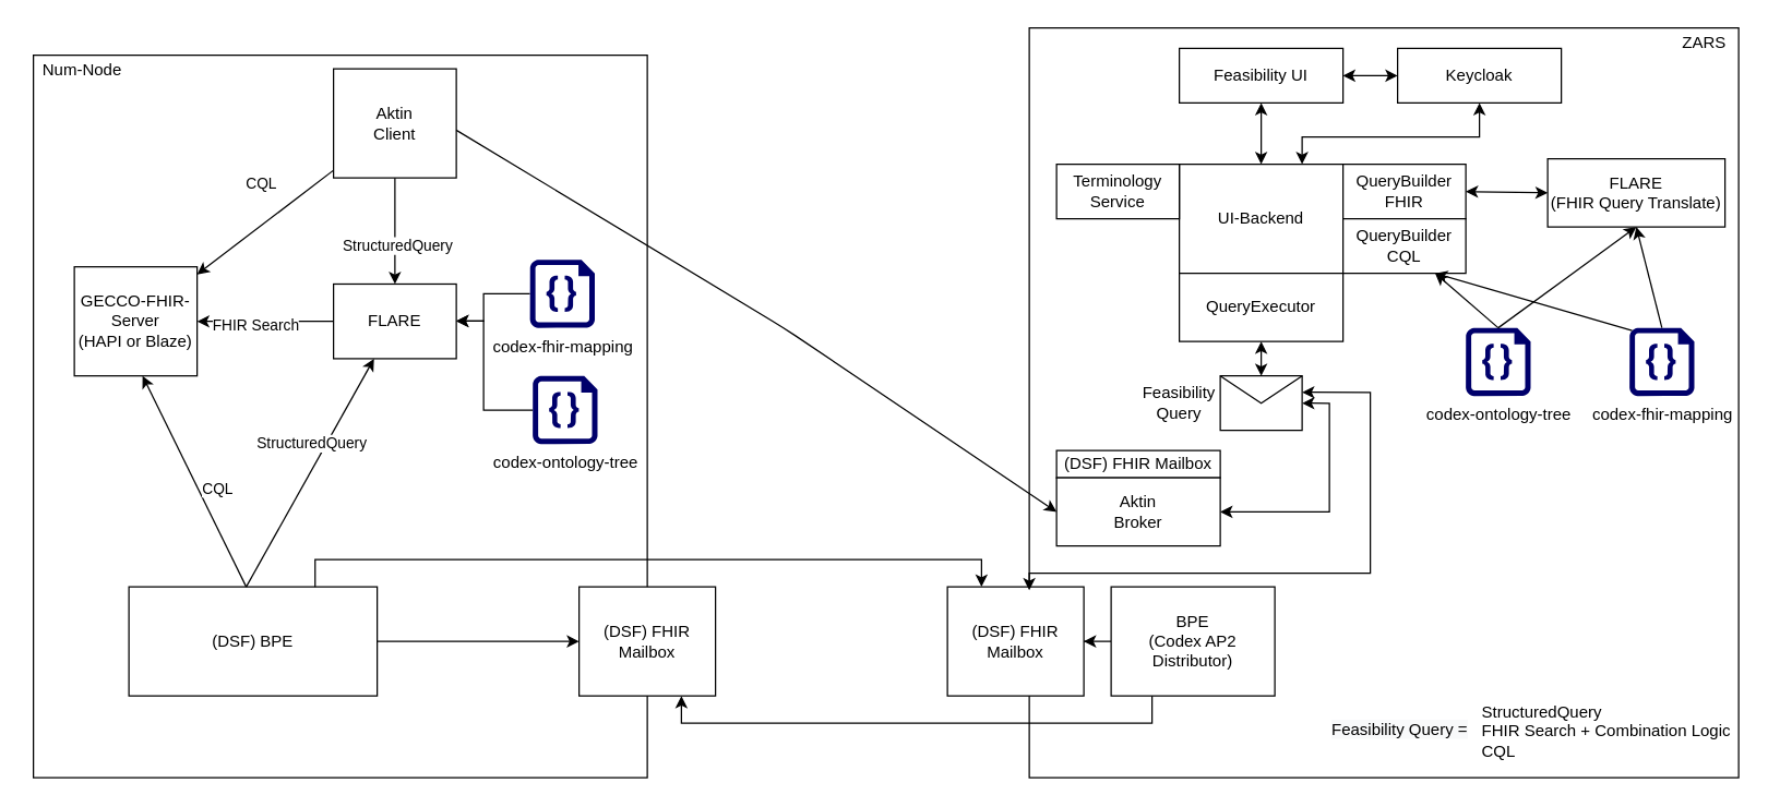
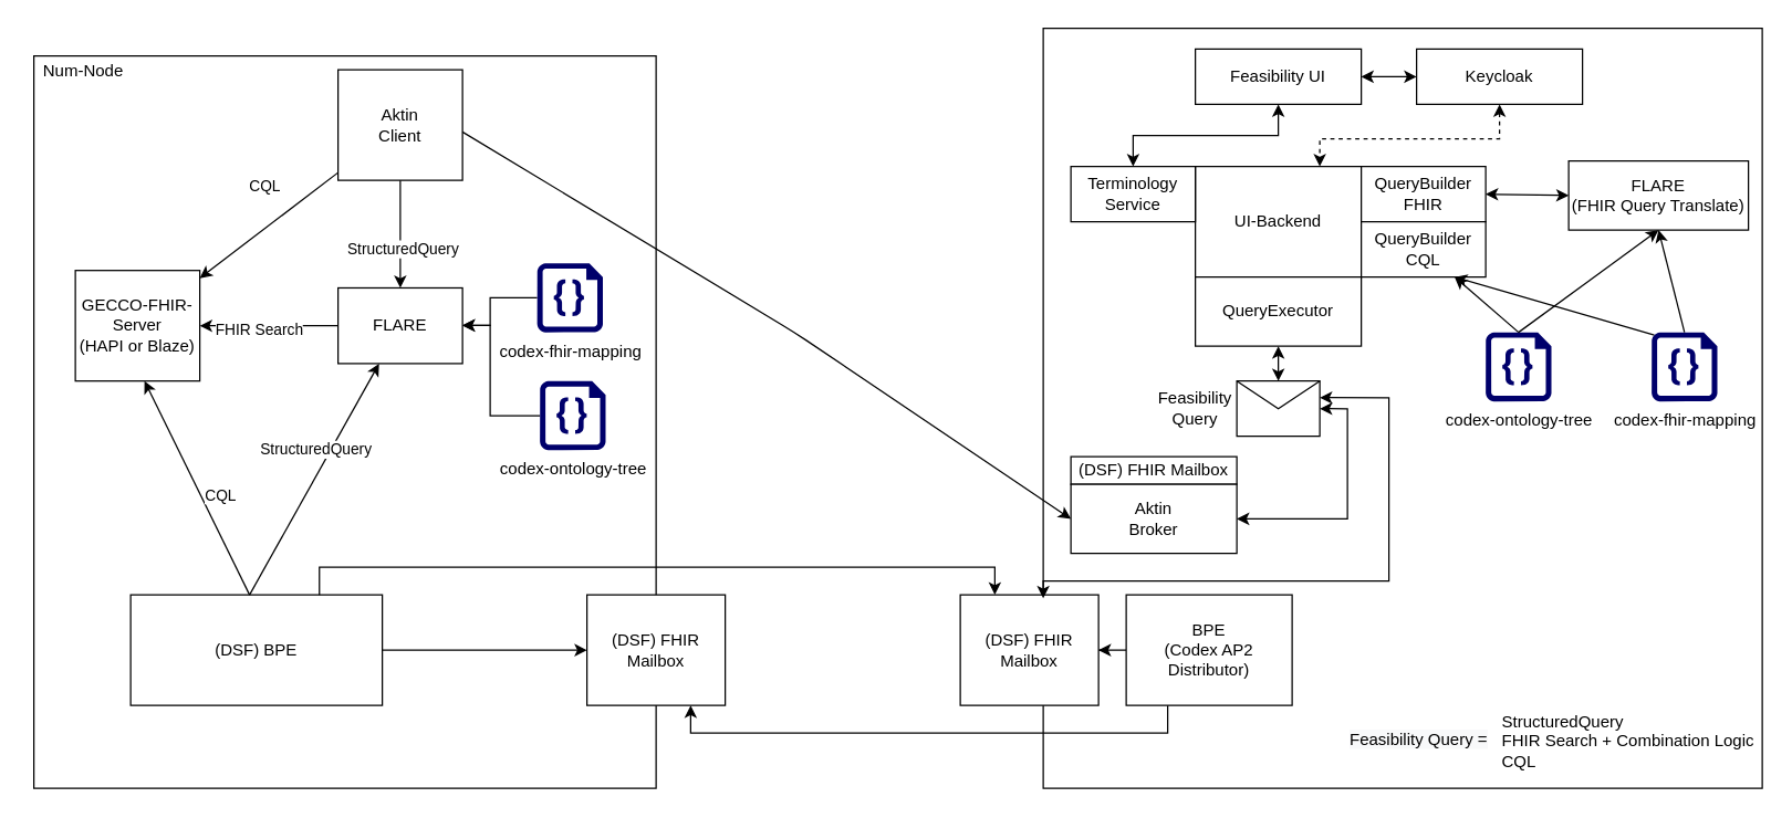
  <mxCell id="0" />
  <mxCell id="1" parent="0" />
  <mxCell id="2" value="" style="rounded=0;whiteSpace=wrap;html=1;" parent="1" vertex="1"><mxGeometry x="754" y="20" width="520" height="550" as="geometry" /></mxCell>
  <mxCell id="3" value="" style="rounded=0;whiteSpace=wrap;html=1;" parent="1" vertex="1"><mxGeometry x="24" y="40" width="450" height="530" as="geometry" /></mxCell>
  <mxCell id="4" value="(DSF) BPE" style="rounded=0;whiteSpace=wrap;html=1;" parent="1" vertex="1"><mxGeometry x="94" y="430" width="182" height="80" as="geometry" /></mxCell>
  <mxCell id="5" value="FLARE" style="rounded=0;whiteSpace=wrap;html=1;" parent="1" vertex="1"><mxGeometry x="244" y="207.88" width="90" height="54.75" as="geometry" /></mxCell>
  <mxCell id="6" value="GECCO-FHIR-Server&lt;br&gt;(HAPI or Blaze)" style="rounded=0;whiteSpace=wrap;html=1;" parent="1" vertex="1"><mxGeometry x="54" y="195.25" width="90" height="80" as="geometry" /></mxCell>
  <mxCell id="7" value="" style="endArrow=classic;html=1;exitX=0;exitY=0;exitDx=86;exitDy=0;exitPerimeter=0;" parent="1" source="4" target="5" edge="1"><mxGeometry width="50" height="50" relative="1" as="geometry"><mxPoint y="190.25" as="sourcePoint" x="-426" /><mxPoint x="257" y="240.25" as="targetPoint" /></mxGeometry></mxCell>
  <mxCell id="8" value="StructuredQuery" style="edgeLabel;html=1;align=center;verticalAlign=middle;resizable=0;points=[];" parent="7" vertex="1" connectable="0"><mxGeometry x="0.02" relative="1" as="geometry"><mxPoint y="-19.89" as="offset" /></mxGeometry></mxCell>
  <mxCell id="9" value="" style="endArrow=classic;html=1;exitX=0;exitY=0;exitDx=86;exitDy=0;exitPerimeter=0;entryX=0;entryY=0;entryDx=50;entryDy=80;entryPerimeter=0;" parent="1" source="4" target="6" edge="1"><mxGeometry width="50" height="50" relative="1" as="geometry"><mxPoint x="-236" y="170.25" as="sourcePoint" /><mxPoint x="-186" y="120.25" as="targetPoint" /></mxGeometry></mxCell>
  <mxCell id="10" value="CQL" style="edgeLabel;html=1;align=center;verticalAlign=middle;resizable=0;points=[];" parent="9" vertex="1" connectable="0"><mxGeometry x="0.346" y="1" relative="1" as="geometry"><mxPoint x="30.55" y="31.01" as="offset" /></mxGeometry></mxCell>
  <mxCell id="11" value="" style="endArrow=classic;html=1;" parent="1" source="5" target="6" edge="1"><mxGeometry width="50" height="50" relative="1" as="geometry"><mxPoint x="-236" y="170.25" as="sourcePoint" /><mxPoint x="-186" y="120.25" as="targetPoint" /></mxGeometry></mxCell>
  <mxCell id="12" value="FHIR Search" style="edgeLabel;html=1;align=center;verticalAlign=middle;resizable=0;points=[];" parent="11" vertex="1" connectable="0"><mxGeometry x="0.134" y="2" relative="1" as="geometry"><mxPoint as="offset" /></mxGeometry></mxCell>
  <mxCell id="13" value="Aktin&lt;br&gt;Client" style="rounded=0;whiteSpace=wrap;html=1;" parent="1" vertex="1"><mxGeometry x="244" y="50" width="90" height="80" as="geometry" /></mxCell>
  <mxCell id="14" value="" style="endArrow=classic;html=1;" parent="1" source="13" target="6" edge="1"><mxGeometry width="50" height="50" relative="1" as="geometry"><mxPoint x="140" y="337.75" as="sourcePoint" /><mxPoint x="142" y="200.25" as="targetPoint" /></mxGeometry></mxCell>
  <mxCell id="15" value="CQL" style="edgeLabel;html=1;align=center;verticalAlign=middle;resizable=0;points=[];" parent="14" vertex="1" connectable="0"><mxGeometry x="0.346" y="1" relative="1" as="geometry"><mxPoint x="12.98" y="-43.2" as="offset" /></mxGeometry></mxCell>
  <mxCell id="16" value="" style="endArrow=classic;html=1;" parent="1" source="13" target="5" edge="1"><mxGeometry width="50" height="50" relative="1" as="geometry"><mxPoint x="-236" y="170.25" as="sourcePoint" /><mxPoint x="-186" y="120.25" as="targetPoint" /></mxGeometry></mxCell>
  <mxCell id="17" value="StructuredQuery" style="edgeLabel;html=1;align=center;verticalAlign=middle;resizable=0;points=[];" parent="16" vertex="1" connectable="0"><mxGeometry x="0.256" y="1" relative="1" as="geometry"><mxPoint as="offset" /></mxGeometry></mxCell>
  <mxCell id="18" value="" style="endArrow=none;html=1;strokeWidth=1;fontSize=12;fontColor=#000000;startArrow=classic;startFill=1;endFill=0;" parent="1" source="23" target="4" edge="1"><mxGeometry width="50" height="50" relative="1" as="geometry"><mxPoint x="404" y="430.25" as="sourcePoint" /><mxPoint x="304" y="429.698" as="targetPoint" /></mxGeometry></mxCell>
  <mxCell id="19" value="" style="edgeStyle=orthogonalEdgeStyle;rounded=0;orthogonalLoop=1;jettySize=auto;html=1;startArrow=none;startFill=0;endArrow=classic;endFill=1;" parent="1" source="20" target="5" edge="1"><mxGeometry relative="1" as="geometry"><Array as="points"><mxPoint x="354" y="215" /><mxPoint x="354" y="235" /></Array></mxGeometry></mxCell>
  <mxCell id="20" value="codex-fhir-mapping" style="verticalLabelPosition=bottom;html=1;verticalAlign=top;align=center;strokeColor=none;shape=mxgraph.azure.code_file;pointerEvents=1;fillColor=#00006B;" parent="1" vertex="1"><mxGeometry x="388" y="190" width="47.5" height="50" as="geometry" /></mxCell>
  <mxCell id="21" value="" style="edgeStyle=orthogonalEdgeStyle;rounded=0;orthogonalLoop=1;jettySize=auto;html=1;startArrow=none;startFill=0;endArrow=classic;endFill=1;" parent="1" source="22" target="5" edge="1"><mxGeometry relative="1" as="geometry"><Array as="points"><mxPoint x="354" y="300" /><mxPoint x="354" y="235" /></Array></mxGeometry></mxCell>
  <mxCell id="22" value="codex-ontology-tree" style="verticalLabelPosition=bottom;html=1;verticalAlign=top;align=center;strokeColor=none;shape=mxgraph.azure.code_file;pointerEvents=1;fillColor=#00006B;" parent="1" vertex="1"><mxGeometry x="390" y="275.25" width="47.5" height="50" as="geometry" /></mxCell>
  <mxCell id="23" value="(DSF) FHIR &lt;br&gt;Mailbox" style="rounded=0;whiteSpace=wrap;html=1;" parent="1" vertex="1"><mxGeometry x="424" y="430" width="100" height="80" as="geometry" /></mxCell>
- <mxCell id="24" value="" style="edgeStyle=orthogonalEdgeStyle;rounded=0;orthogonalLoop=1;jettySize=auto;html=1;startArrow=classic;startFill=1;endArrow=classic;endFill=1;" parent="1" source="25" target="26" edge="1"><mxGeometry relative="1" as="geometry" /></mxCell>
+ <mxCell id="24" value="" style="edgeStyle=orthogonalEdgeStyle;rounded=0;orthogonalLoop=1;jettySize=auto;html=1;startArrow=classic;startFill=1;endArrow=classic;endFill=1;" parent="1" source="25" target="49" edge="1"><mxGeometry relative="1" as="geometry" /></mxCell>
  <mxCell id="25" value="Feasibility UI" style="rounded=0;whiteSpace=wrap;html=1;" parent="1" vertex="1"><mxGeometry x="864" y="35" width="120" height="40" as="geometry" /></mxCell>
  <mxCell id="26" value="UI-Backend" style="rounded=0;whiteSpace=wrap;html=1;" parent="1" vertex="1"><mxGeometry x="864" y="120" width="120" height="80" as="geometry" /></mxCell>
  <mxCell id="27" value="QueryBuilder&lt;br&gt;FHIR" style="rounded=0;whiteSpace=wrap;html=1;" parent="1" vertex="1"><mxGeometry x="984" y="120" width="90" height="40" as="geometry" /></mxCell>
  <mxCell id="28" value="FLARE&lt;br&gt;(FHIR Query Translate)" style="rounded=0;whiteSpace=wrap;html=1;" parent="1" vertex="1"><mxGeometry x="1134" y="116" width="130" height="50" as="geometry" /></mxCell>
  <mxCell id="29" value="QueryBuilder&lt;br&gt;CQL" style="rounded=0;whiteSpace=wrap;html=1;" parent="1" vertex="1"><mxGeometry x="984" y="160" width="90" height="40" as="geometry" /></mxCell>
  <mxCell id="30" value="codex-fhir-mapping" style="verticalLabelPosition=bottom;html=1;verticalAlign=top;align=center;strokeColor=none;shape=mxgraph.azure.code_file;pointerEvents=1;fillColor=#00006B;" parent="1" vertex="1"><mxGeometry x="1194" y="240" width="47.5" height="50" as="geometry" /></mxCell>
  <mxCell id="31" value="codex-ontology-tree" style="verticalLabelPosition=bottom;html=1;verticalAlign=top;align=center;strokeColor=none;shape=mxgraph.azure.code_file;pointerEvents=1;fillColor=#00006B;" parent="1" vertex="1"><mxGeometry x="1074" y="240" width="47.5" height="50" as="geometry" /></mxCell>
  <mxCell id="32" value="" style="endArrow=classic;html=1;exitX=0.5;exitY=0;exitDx=0;exitDy=0;exitPerimeter=0;entryX=0.75;entryY=1;entryDx=0;entryDy=0;" parent="1" source="31" target="29" edge="1"><mxGeometry width="50" height="50" relative="1" as="geometry"><mxPoint x="1004" y="180" as="sourcePoint" /><mxPoint x="1054" y="130" as="targetPoint" /></mxGeometry></mxCell>
  <mxCell id="33" value="" style="endArrow=classic;html=1;exitX=0.04;exitY=0.04;exitDx=0;exitDy=0;exitPerimeter=0;entryX=0.75;entryY=1;entryDx=0;entryDy=0;" parent="1" source="30" target="29" edge="1"><mxGeometry width="50" height="50" relative="1" as="geometry"><mxPoint x="1107.75" y="250" as="sourcePoint" /><mxPoint x="1061.5" y="210" as="targetPoint" /></mxGeometry></mxCell>
  <mxCell id="34" value="" style="endArrow=classic;html=1;exitX=0.5;exitY=0;exitDx=0;exitDy=0;exitPerimeter=0;entryX=0.5;entryY=1;entryDx=0;entryDy=0;" parent="1" source="30" target="28" edge="1"><mxGeometry width="50" height="50" relative="1" as="geometry"><mxPoint x="1205.9" y="252" as="sourcePoint" /><mxPoint x="1061.5" y="210" as="targetPoint" /></mxGeometry></mxCell>
  <mxCell id="35" value="" style="endArrow=classic;html=1;exitX=0.5;exitY=0;exitDx=0;exitDy=0;exitPerimeter=0;entryX=0.5;entryY=1;entryDx=0;entryDy=0;" parent="1" source="31" target="28" edge="1"><mxGeometry width="50" height="50" relative="1" as="geometry"><mxPoint x="1107.75" y="250" as="sourcePoint" /><mxPoint x="1061.5" y="210" as="targetPoint" /></mxGeometry></mxCell>
  <mxCell id="36" value="" style="endArrow=classic;startArrow=classic;html=1;entryX=0;entryY=0.5;entryDx=0;entryDy=0;exitX=1;exitY=0.5;exitDx=0;exitDy=0;" parent="1" source="27" target="28" edge="1"><mxGeometry width="50" height="50" relative="1" as="geometry"><mxPoint x="1004" y="180" as="sourcePoint" /><mxPoint x="1054" y="130" as="targetPoint" /></mxGeometry></mxCell>
  <mxCell id="37" style="edgeStyle=orthogonalEdgeStyle;rounded=0;orthogonalLoop=1;jettySize=auto;html=1;exitX=1;exitY=0.5;exitDx=0;exitDy=0;entryX=1;entryY=0.5;entryDx=0;entryDy=0;startArrow=classic;startFill=1;" parent="1" source="38" target="45" edge="1"><mxGeometry relative="1" as="geometry" /></mxCell>
  <mxCell id="38" value="" style="shape=message;html=1;whiteSpace=wrap;html=1;outlineConnect=0;" parent="1" vertex="1"><mxGeometry x="894" y="275.25" width="60" height="40" as="geometry" /></mxCell>
  <mxCell id="39" value="StructuredQuery&lt;br&gt;FHIR Search + Combination Logic&lt;br&gt;CQL" style="text;html=1;strokeColor=none;fillColor=none;align=left;verticalAlign=middle;whiteSpace=wrap;rounded=0;" parent="1" vertex="1"><mxGeometry x="1084" y="510" width="190" height="51" as="geometry" /></mxCell>
  <mxCell id="40" value="QueryExecutor" style="rounded=0;whiteSpace=wrap;html=1;" parent="1" vertex="1"><mxGeometry x="864" y="200" width="120" height="50" as="geometry" /></mxCell>
  <mxCell id="41" value="" style="endArrow=classic;startArrow=classic;html=1;entryX=0.5;entryY=1;entryDx=0;entryDy=0;" parent="1" source="38" target="40" edge="1"><mxGeometry width="50" height="50" relative="1" as="geometry"><mxPoint x="834" y="170" as="sourcePoint" /><mxPoint x="884" y="120" as="targetPoint" /></mxGeometry></mxCell>
  <mxCell id="42" value="" style="edgeStyle=orthogonalEdgeStyle;rounded=0;orthogonalLoop=1;jettySize=auto;html=1;startArrow=none;startFill=0;endArrow=classic;endFill=1;" parent="1" source="43" target="46" edge="1"><mxGeometry relative="1" as="geometry" /></mxCell>
  <mxCell id="43" value="BPE &lt;br&gt;(Codex AP2 Distributor)" style="rounded=0;whiteSpace=wrap;html=1;" parent="1" vertex="1"><mxGeometry x="814" y="430" width="120" height="80" as="geometry" /></mxCell>
  <mxCell id="44" value="(DSF) FHIR Mailbox" style="rounded=0;whiteSpace=wrap;html=1;" parent="1" vertex="1"><mxGeometry x="774" y="330" width="120" height="20" as="geometry" /></mxCell>
  <mxCell id="45" value="Aktin&lt;br&gt;Broker" style="rounded=0;whiteSpace=wrap;html=1;" parent="1" vertex="1"><mxGeometry x="774" y="350" width="120" height="50" as="geometry" /></mxCell>
  <mxCell id="46" value="(DSF) FHIR &lt;br&gt;Mailbox" style="rounded=0;whiteSpace=wrap;html=1;" parent="1" vertex="1"><mxGeometry x="694" y="430" width="100" height="80" as="geometry" /></mxCell>
  <mxCell id="47" style="edgeStyle=orthogonalEdgeStyle;rounded=0;orthogonalLoop=1;jettySize=auto;html=1;exitX=1;exitY=0.3;exitDx=0;exitDy=0;entryX=0;entryY=0.75;entryDx=0;entryDy=0;startArrow=classic;startFill=1;" parent="1" source="38" target="2" edge="1"><mxGeometry relative="1" as="geometry"><mxPoint x="1044" y="360.08" as="sourcePoint" /><mxPoint x="1024" y="449.83" as="targetPoint" /><Array as="points"><mxPoint x="1004" y="287" /><mxPoint x="1004" y="420" /><mxPoint x="754" y="420" /></Array></mxGeometry></mxCell>
  <mxCell id="48" value="" style="endArrow=classic;html=1;exitX=0;exitY=0;exitDx=90;exitDy=45;exitPerimeter=0;entryX=0;entryY=0.5;entryDx=0;entryDy=0;" parent="1" source="13" target="45" edge="1"><mxGeometry width="50" height="50" relative="1" as="geometry"><mxPoint x="614" y="340" as="sourcePoint" /><mxPoint x="664" y="290" as="targetPoint" /><Array as="points"><mxPoint x="574" y="240" /></Array></mxGeometry></mxCell>
  <mxCell id="49" value="Terminology&lt;br&gt;Service" style="rounded=0;whiteSpace=wrap;html=1;" parent="1" vertex="1"><mxGeometry x="774" y="120" width="90" height="40" as="geometry" /></mxCell>
  <mxCell id="50" value="" style="edgeStyle=orthogonalEdgeStyle;rounded=0;orthogonalLoop=1;jettySize=auto;html=1;startArrow=none;startFill=0;endArrow=classic;endFill=1;entryX=0.75;entryY=1;entryDx=0;entryDy=0;exitX=0.25;exitY=1;exitDx=0;exitDy=0;" parent="1" source="43" target="23" edge="1"><mxGeometry relative="1" as="geometry"><mxPoint x="824" y="480" as="sourcePoint" /><mxPoint x="784" y="480" as="targetPoint" /></mxGeometry></mxCell>
  <mxCell id="51" value="" style="edgeStyle=orthogonalEdgeStyle;rounded=0;orthogonalLoop=1;jettySize=auto;html=1;startArrow=none;startFill=0;endArrow=classic;endFill=1;entryX=0.25;entryY=0;entryDx=0;entryDy=0;exitX=0.75;exitY=0;exitDx=0;exitDy=0;" parent="1" source="4" target="46" edge="1"><mxGeometry relative="1" as="geometry"><mxPoint x="854" y="520" as="sourcePoint" /><mxPoint x="549" y="520" as="targetPoint" /><Array as="points"><mxPoint x="231" y="410" /><mxPoint x="719" y="410" /></Array></mxGeometry></mxCell>
  <mxCell id="52" value="Num-Node" style="text;html=1;strokeColor=none;fillColor=none;align=center;verticalAlign=middle;whiteSpace=wrap;rounded=0;" parent="1" vertex="1"><mxGeometry x="20" y="41" width="80" height="20" as="geometry" /></mxCell>
- <mxCell id="53" value="ZARS" style="text;html=1;strokeColor=none;fillColor=none;align=center;verticalAlign=middle;whiteSpace=wrap;rounded=0;" parent="1" vertex="1"><mxGeometry x="1224" y="21" width="50" height="20" as="geometry" /></mxCell>
  <mxCell id="54" value="Feasibility Query" style="text;html=1;strokeColor=none;fillColor=none;align=center;verticalAlign=middle;whiteSpace=wrap;rounded=0;" parent="1" vertex="1"><mxGeometry x="824" y="277.5" width="80" height="35" as="geometry" /></mxCell>
  <mxCell id="55" value="&lt;meta charset=&quot;utf-8&quot;&gt;&lt;span style=&quot;color: rgb(0, 0, 0); font-family: helvetica; font-size: 12px; font-style: normal; font-weight: 400; letter-spacing: normal; text-align: right; text-indent: 0px; text-transform: none; word-spacing: 0px; background-color: rgb(248, 249, 250); display: inline; float: none;&quot;&gt;Feasibility Query =&lt;/span&gt;" style="text;whiteSpace=wrap;html=1;" parent="1" vertex="1"><mxGeometry x="974" y="520.5" width="130" height="30" as="geometry" /></mxCell>
  <mxCell id="56" value="" style="edgeStyle=orthogonalEdgeStyle;rounded=0;orthogonalLoop=1;jettySize=auto;html=1;startArrow=classic;startFill=1;endArrow=classic;endFill=1;fontColor=#0000CC;" parent="1" source="58" target="25" edge="1"><mxGeometry relative="1" as="geometry" /></mxCell>
- <mxCell id="57" value="" style="edgeStyle=orthogonalEdgeStyle;rounded=0;orthogonalLoop=1;jettySize=auto;html=1;startArrow=classic;startFill=1;endArrow=classic;endFill=1;fontColor=#0000CC;entryX=0.75;entryY=0;entryDx=0;entryDy=0;" parent="1" source="58" target="26" edge="1"><mxGeometry relative="1" as="geometry"><Array as="points"><mxPoint x="1084" y="100" /><mxPoint x="954" y="100" /></Array></mxGeometry></mxCell>
+ <mxCell id="57" value="" style="edgeStyle=orthogonalEdgeStyle;rounded=0;orthogonalLoop=1;jettySize=auto;html=1;startArrow=classic;startFill=1;endArrow=classic;endFill=1;fontColor=#0000CC;entryX=0.75;entryY=0;entryDx=0;entryDy=0;dashed=1;" parent="1" source="58" target="26" edge="1"><mxGeometry relative="1" as="geometry"><Array as="points"><mxPoint x="1084" y="100" /><mxPoint x="954" y="100" /></Array></mxGeometry></mxCell>
  <mxCell id="58" value="Keycloak" style="rounded=0;whiteSpace=wrap;html=1;" parent="1" vertex="1"><mxGeometry x="1024" y="35" width="120" height="40" as="geometry" /></mxCell>
